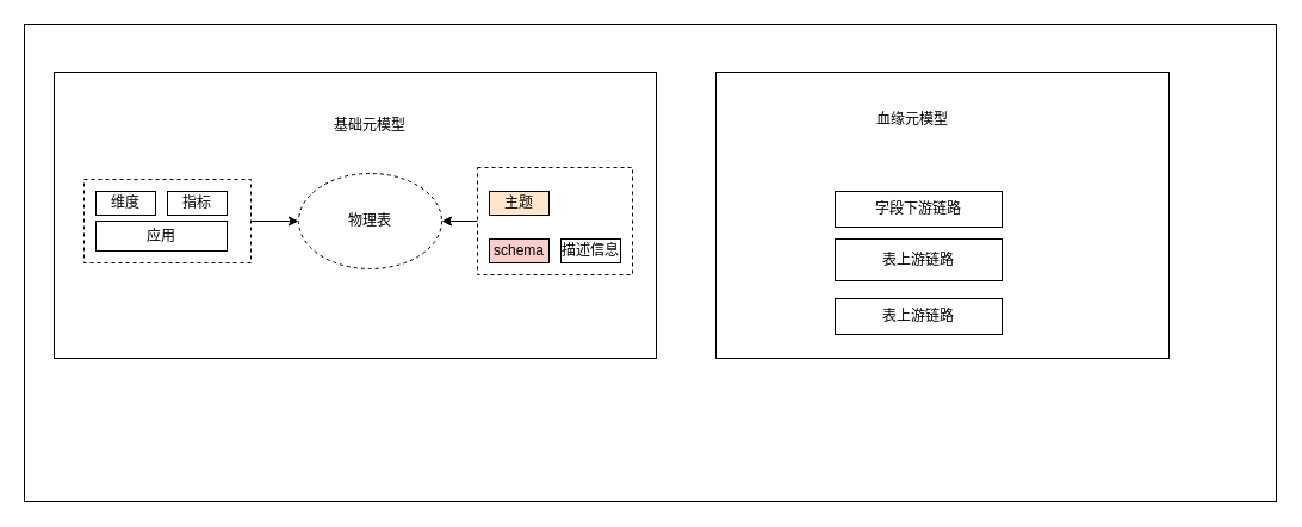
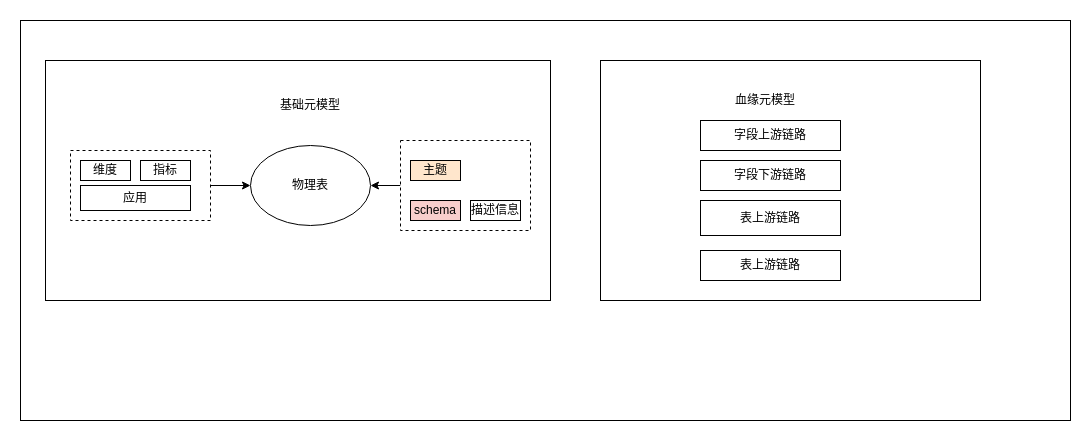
  <mxCell id="0" />
  <mxCell id="1" parent="0" />
  <mxCell id="2" value="" style="rounded=0;whiteSpace=wrap;html=1;" vertex="1" parent="1"><mxGeometry x="20" y="20" width="1050" height="400" as="geometry" /></mxCell>
  <mxCell id="3" value="" style="rounded=0;whiteSpace=wrap;html=1;" vertex="1" parent="1"><mxGeometry x="45" y="60" width="505" height="240" as="geometry" /></mxCell>
  <mxCell id="4" value="" style="edgeStyle=orthogonalEdgeStyle;rounded=0;orthogonalLoop=1;jettySize=auto;html=1;" edge="1" parent="1" source="5" target="7"><mxGeometry relative="1" as="geometry" /></mxCell>
  <mxCell id="5" value="" style="rounded=0;whiteSpace=wrap;html=1;dashed=1;" vertex="1" parent="1"><mxGeometry x="70" y="150" width="140" height="70" as="geometry" /></mxCell>
  <mxCell id="6" value="基础元模型" style="text;html=1;strokeColor=none;fillColor=none;align=center;verticalAlign=middle;whiteSpace=wrap;rounded=0;dashed=1;" vertex="1" parent="1"><mxGeometry x="270" y="90" width="80" height="30" as="geometry" /></mxCell>
- <mxCell id="7" value="物理表" style="ellipse;whiteSpace=wrap;html=1;dashed=1;" vertex="1" parent="1"><mxGeometry x="250" y="145" width="120" height="80" as="geometry" /></mxCell>
+ <mxCell id="7" value="物理表" style="ellipse;whiteSpace=wrap;html=1;" vertex="1" parent="1"><mxGeometry x="250" y="145" width="120" height="80" as="geometry" /></mxCell>
  <mxCell id="8" value="维度" style="rounded=0;whiteSpace=wrap;html=1;" vertex="1" parent="1"><mxGeometry x="80" y="160" width="50" height="20" as="geometry" /></mxCell>
  <mxCell id="9" value="指标&lt;span style=&quot;color: rgba(0, 0, 0, 0); font-family: monospace; font-size: 0px; text-align: start;&quot;&gt;%3CmxGraphModel%3E%3Croot%3E%3CmxCell%20id%3D%220%22%2F%3E%3CmxCell%20id%3D%221%22%20parent%3D%220%22%2F%3E%3CmxCell%20id%3D%222%22%20value%3D%22%E7%BB%B4%E5%BA%A6%22%20style%3D%22rounded%3D0%3BwhiteSpace%3Dwrap%3Bhtml%3D1%3B%22%20vertex%3D%221%22%20parent%3D%221%22%3E%3CmxGeometry%20x%3D%22120%22%20y%3D%22260%22%20width%3D%2250%22%20height%3D%2220%22%20as%3D%22geometry%22%2F%3E%3C%2FmxCell%3E%3C%2Froot%3E%3C%2FmxGraphModel%3E&lt;/span&gt;" style="rounded=0;whiteSpace=wrap;html=1;" vertex="1" parent="1"><mxGeometry x="140" y="160" width="50" height="20" as="geometry" /></mxCell>
  <mxCell id="10" value="应用" style="rounded=0;whiteSpace=wrap;html=1;" vertex="1" parent="1"><mxGeometry x="80" y="185" width="110" height="25" as="geometry" /></mxCell>
  <mxCell id="11" value="" style="edgeStyle=orthogonalEdgeStyle;rounded=0;orthogonalLoop=1;jettySize=auto;html=1;" edge="1" parent="1" source="12" target="7"><mxGeometry relative="1" as="geometry" /></mxCell>
  <mxCell id="12" value="" style="rounded=0;whiteSpace=wrap;html=1;dashed=1;" vertex="1" parent="1"><mxGeometry x="400" y="140" width="130" height="90" as="geometry" /></mxCell>
  <mxCell id="13" value="主题" style="rounded=0;whiteSpace=wrap;html=1;fillColor=#ffe6cc;" vertex="1" parent="1"><mxGeometry x="410" y="160" width="50" height="20" as="geometry" /></mxCell>
  <mxCell id="14" value="schema" style="rounded=0;whiteSpace=wrap;html=1;fillColor=#f8cecc;" vertex="1" parent="1"><mxGeometry x="410" y="200" width="50" height="20" as="geometry" /></mxCell>
  <mxCell id="15" value="描述信息" style="rounded=0;whiteSpace=wrap;html=1;" vertex="1" parent="1"><mxGeometry x="470" y="200" width="50" height="20" as="geometry" /></mxCell>
  <mxCell id="16" value="" style="rounded=0;whiteSpace=wrap;html=1;" vertex="1" parent="1"><mxGeometry x="600" y="60" width="380" height="240" as="geometry" /></mxCell>
  <mxCell id="17" value="血缘元模型" style="text;html=1;strokeColor=none;fillColor=none;align=center;verticalAlign=middle;whiteSpace=wrap;rounded=0;" vertex="1" parent="1"><mxGeometry x="720" y="90" width="90" height="20" as="geometry" /></mxCell>
+ <mxCell id="18" value="字段上游链路" style="rounded=0;whiteSpace=wrap;html=1;" vertex="1" parent="1"><mxGeometry x="700" y="120" width="140" height="30" as="geometry" /></mxCell>
  <mxCell id="19" value="字段下游链路" style="rounded=0;whiteSpace=wrap;html=1;" vertex="1" parent="1"><mxGeometry x="700" y="160" width="140" height="30" as="geometry" /></mxCell>
  <mxCell id="20" value="表上游链路" style="rounded=0;whiteSpace=wrap;html=1;" vertex="1" parent="1"><mxGeometry x="700" y="200" width="140" height="35" as="geometry" /></mxCell>
  <mxCell id="21" value="表上游链路" style="rounded=0;whiteSpace=wrap;html=1;" vertex="1" parent="1"><mxGeometry x="700" y="250" width="140" height="30" as="geometry" /></mxCell>
